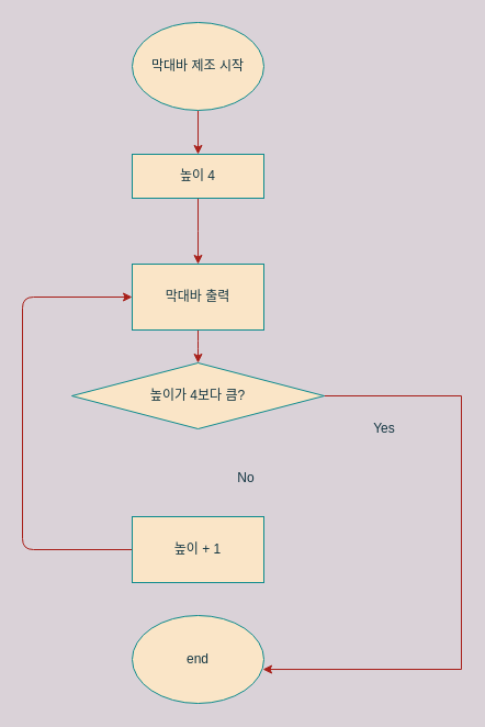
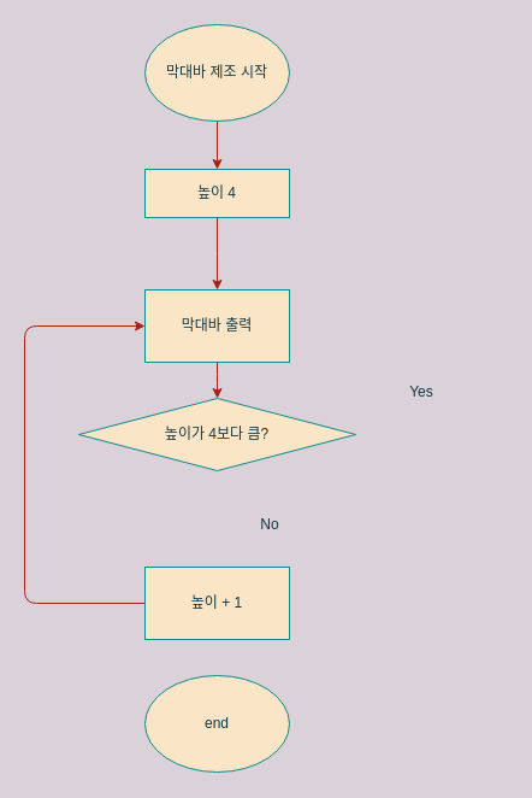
  <mxCell id="0" />
  <mxCell id="1" parent="0" />
  <mxCell id="2" style="edgeStyle=orthogonalEdgeStyle;rounded=0;orthogonalLoop=1;jettySize=auto;html=1;exitX=0.5;exitY=1;exitDx=0;exitDy=0;entryX=0.5;entryY=0;entryDx=0;entryDy=0;strokeColor=#A8201A;fontColor=#143642;labelBackgroundColor=#DAD2D8;" edge="1" parent="1" source="3" target="5"><mxGeometry relative="1" as="geometry" /></mxCell>
  <mxCell id="3" value="막대바 제조 시작" style="ellipse;whiteSpace=wrap;html=1;fillColor=#FAE5C7;strokeColor=#0F8B8D;fontColor=#143642;" vertex="1" parent="1"><mxGeometry x="120" y="20" width="120" height="80" as="geometry" /></mxCell>
  <mxCell id="4" style="edgeStyle=orthogonalEdgeStyle;rounded=0;orthogonalLoop=1;jettySize=auto;html=1;entryX=0.5;entryY=0;entryDx=0;entryDy=0;strokeColor=#A8201A;fontColor=#143642;labelBackgroundColor=#DAD2D8;" edge="1" parent="1" source="5"><mxGeometry relative="1" as="geometry"><mxPoint x="180" y="240" as="targetPoint" /></mxGeometry></mxCell>
  <mxCell id="5" value="높이 4" style="rounded=0;whiteSpace=wrap;html=1;fillColor=#FAE5C7;strokeColor=#0F8B8D;fontColor=#143642;" vertex="1" parent="1"><mxGeometry x="120" y="140" width="120" height="40" as="geometry" /></mxCell>
  <mxCell id="6" value="end" style="ellipse;whiteSpace=wrap;html=1;fillColor=#FAE5C7;strokeColor=#0F8B8D;fontColor=#143642;" vertex="1" parent="1"><mxGeometry x="120" y="560" width="120" height="80" as="geometry" /></mxCell>
  <mxCell id="7" value="No" style="text;html=1;strokeColor=none;fillColor=none;align=center;verticalAlign=middle;whiteSpace=wrap;rounded=0;fontColor=#143642;" vertex="1" parent="1"><mxGeometry x="194" y="420" width="60" height="30" as="geometry" /></mxCell>
- <mxCell id="8" style="edgeStyle=orthogonalEdgeStyle;rounded=0;orthogonalLoop=1;jettySize=auto;html=1;entryX=0.992;entryY=0.613;entryDx=0;entryDy=0;entryPerimeter=0;strokeColor=#A8201A;fontColor=#143642;labelBackgroundColor=#DAD2D8;" edge="1" parent="1" source="9" target="6"><mxGeometry relative="1" as="geometry"><Array as="points"><mxPoint x="420" y="360" /><mxPoint x="420" y="609" /></Array></mxGeometry></mxCell>
  <mxCell id="9" value="높이가 4보다 큼?" style="rhombus;whiteSpace=wrap;html=1;fillColor=#FAE5C7;strokeColor=#0F8B8D;fontColor=#143642;" vertex="1" parent="1"><mxGeometry x="65" y="330" width="230" height="60" as="geometry" /></mxCell>
  <mxCell id="10" style="edgeStyle=orthogonalEdgeStyle;curved=0;rounded=1;sketch=0;orthogonalLoop=1;jettySize=auto;html=1;entryX=0.5;entryY=0;entryDx=0;entryDy=0;fontColor=#143642;strokeColor=#A8201A;fillColor=#FAE5C7;" edge="1" parent="1" source="11" target="9"><mxGeometry relative="1" as="geometry" /></mxCell>
  <mxCell id="11" value="막대바 출력" style="rounded=0;whiteSpace=wrap;html=1;fillColor=#FAE5C7;strokeColor=#0F8B8D;fontColor=#143642;" vertex="1" parent="1"><mxGeometry x="120" y="240" width="120" height="60" as="geometry" /></mxCell>
  <mxCell id="12" style="edgeStyle=orthogonalEdgeStyle;curved=0;rounded=1;sketch=0;orthogonalLoop=1;jettySize=auto;html=1;entryX=0;entryY=0.5;entryDx=0;entryDy=0;fontColor=#143642;strokeColor=#A8201A;fillColor=#FAE5C7;" edge="1" parent="1" source="13" target="11"><mxGeometry relative="1" as="geometry"><Array as="points"><mxPoint x="20" y="500" /><mxPoint x="20" y="270" /></Array></mxGeometry></mxCell>
  <mxCell id="13" value="높이 + 1" style="rounded=0;whiteSpace=wrap;html=1;fillColor=#FAE5C7;strokeColor=#0F8B8D;fontColor=#143642;" vertex="1" parent="1"><mxGeometry x="120" y="470" width="120" height="60" as="geometry" /></mxCell>
- <mxCell id="14" value="Yes" style="text;html=1;strokeColor=none;fillColor=none;align=center;verticalAlign=middle;whiteSpace=wrap;rounded=0;fontColor=#143642;" vertex="1" parent="1"><mxGeometry x="320" y="375" width="60" height="30" as="geometry" /></mxCell>
+ <mxCell id="14" value="Yes" style="text;html=1;strokeColor=none;fillColor=none;align=center;verticalAlign=middle;whiteSpace=wrap;rounded=0;fontColor=#143642;" vertex="1" parent="1"><mxGeometry x="320" y="310" width="60" height="30" as="geometry" /></mxCell>
